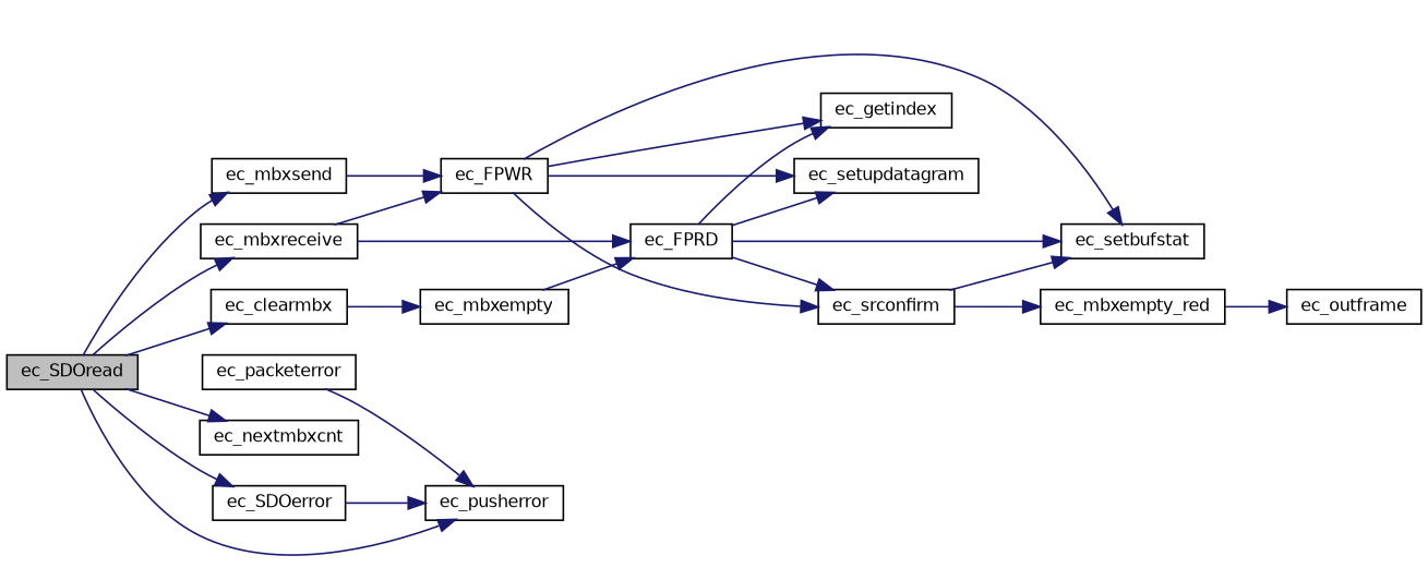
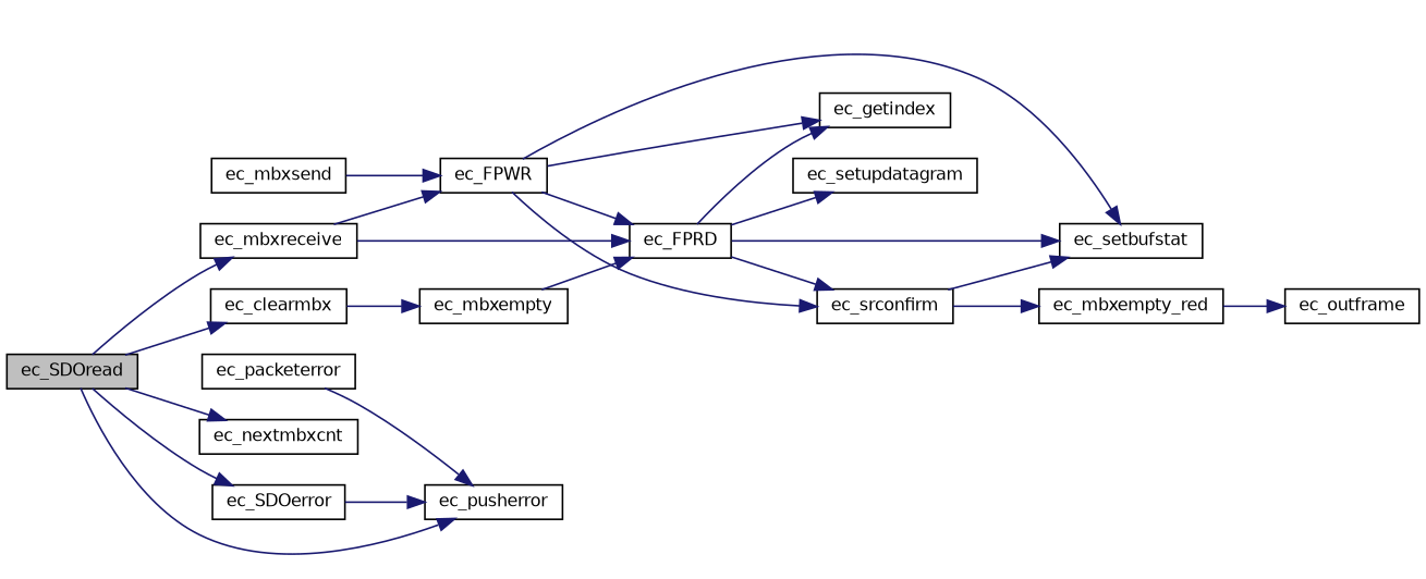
  digraph {
    rankdir=LR
    node [color=black fillcolor=white fontname=Helvetica fontsize=10 shape=record style=filled]
    edge [color=midnightblue fontname=Helvetica fontsize=10 labelfontname=Helvetica labelfontsize=10 style=solid]
    n1 [fillcolor=grey75 fontcolor=black height=0.2 label=ec_SDOread width=0.4]
    n2 [height=0.2 label=ec_clearmbx width=0.4]
    n3 [height=0.2 label=ec_mbxreceive width=0.4]
    n4 [height=0.2 label=ec_mbxsend width=0.4]
    n5 [height=0.2 label=ec_nextmbxcnt width=0.4]
    n6 [height=0.2 label=ec_SDOerror width=0.4]
    n7 [height=0.2 label=ec_pusherror width=0.4]
    n8 [height=0.2 label=ec_mbxempty width=0.4]
    n9 [height=0.2 label=ec_FPRD width=0.4]
    n10 [height=0.2 label=ec_FPWR width=0.4]
    n11 [height=0.2 label=ec_packeterror width=0.4]
    n12 [height=0.2 label=ec_getindex width=0.4]
    n13 [height=0.2 label=ec_setbufstat width=0.4]
    n14 [height=0.2 label=ec_setupdatagram width=0.4]
    n15 [height=0.2 label=ec_srconfirm width=0.4]
    n16 [height=0.2 label=ec_mbxempty_red width=0.4]
    n17 [height=0.2 label=ec_outframe width=0.4]
    n1 -> n2
    n1 -> n3
-   n1 -> n4
    n1 -> n5
    n1 -> n6
    n1 -> n7
    n2 -> n8
    n3 -> n9
    n3 -> n10
    n4 -> n10
    n6 -> n7
    n8 -> n9
    n9 -> n12
    n9 -> n13
    n9 -> n14
    n9 -> n15
    n10 -> n12
    n10 -> n13
-   n10 -> n14
+   n10 -> n9
    n10 -> n15
    n11 -> n7
    n15 -> n13
    n15 -> n16
    n16 -> n17
  }
